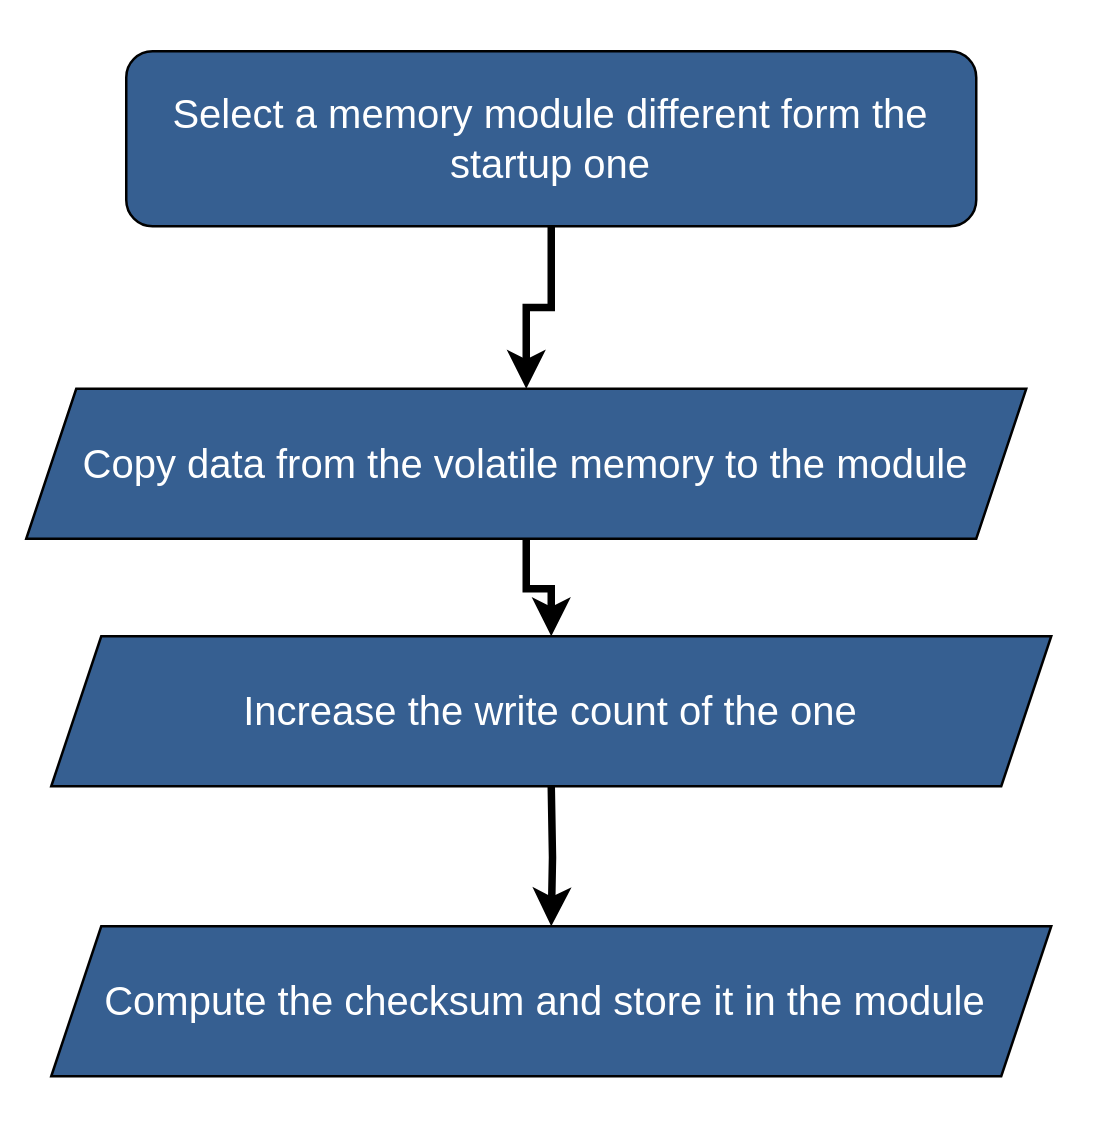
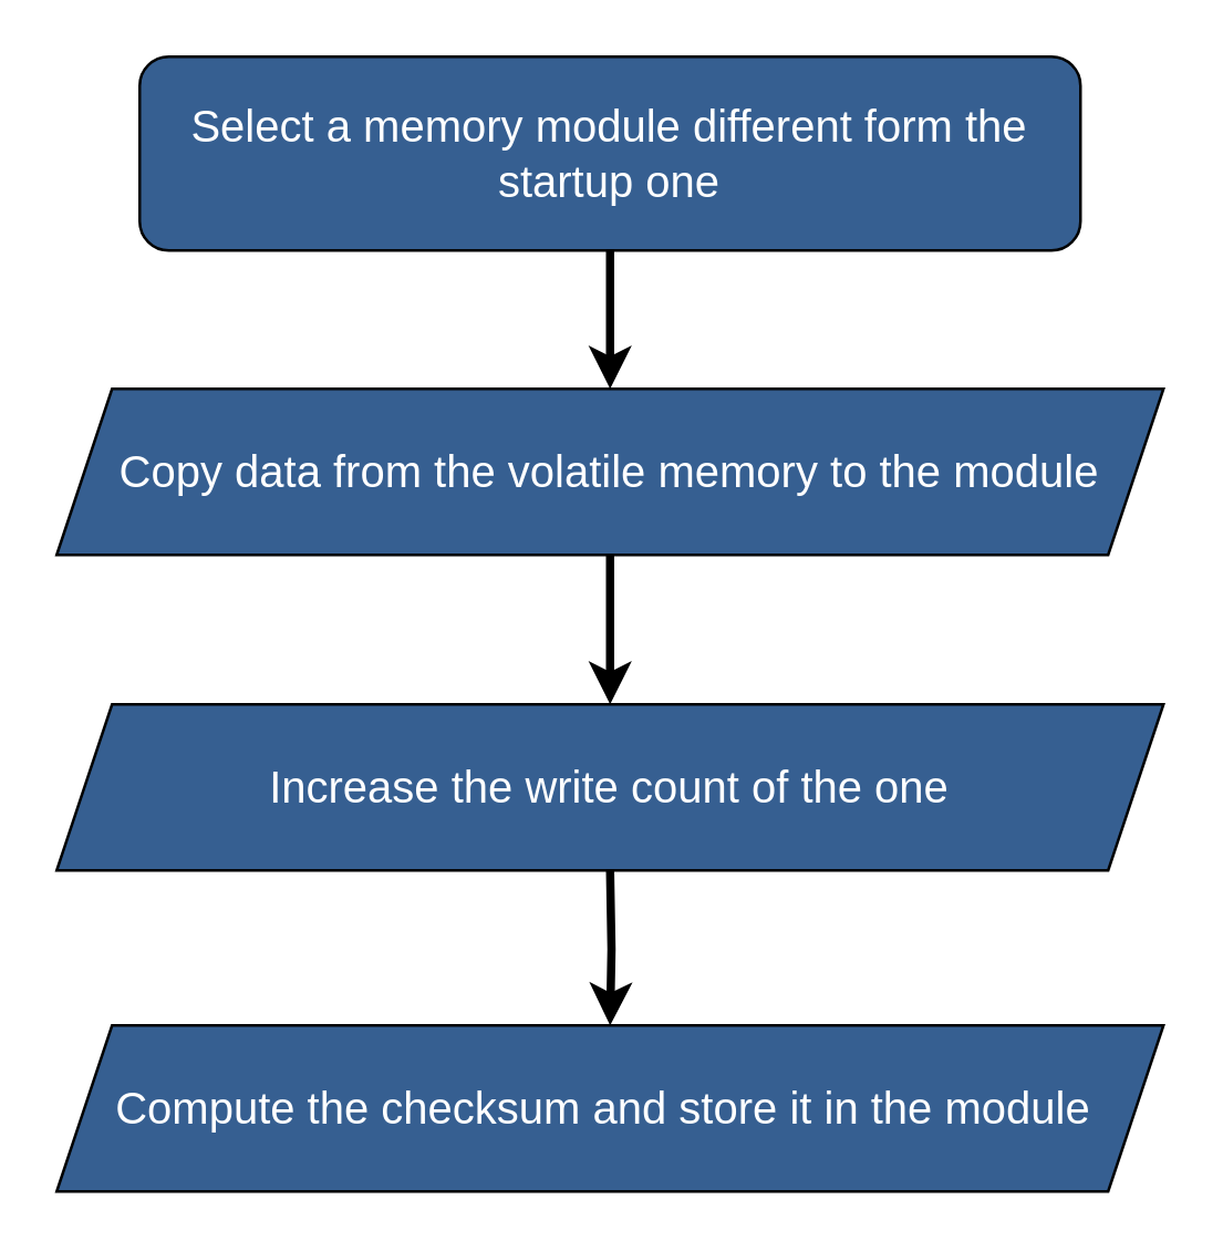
  <mxCell id="0" />
  <mxCell id="1" parent="0" />
  <mxCell id="2" style="edgeStyle=orthogonalEdgeStyle;rounded=0;orthogonalLoop=1;jettySize=auto;html=1;exitX=0.5;exitY=1;exitDx=0;exitDy=0;entryX=0.5;entryY=0;entryDx=0;entryDy=0;strokeWidth=3;" edge="1" parent="1" target="4"><mxGeometry relative="1" as="geometry"><mxPoint x="220" y="314" as="sourcePoint" /><mxPoint x="220" y="345" as="targetPoint" /></mxGeometry></mxCell>
  <mxCell id="3" value="&lt;font color=&quot;#ffffff&quot; style=&quot;font-size: 16px;&quot;&gt;Increase the write count of the one&lt;/font&gt;" style="shape=parallelogram;perimeter=parallelogramPerimeter;whiteSpace=wrap;html=1;fixedSize=1;fillColor=#365f91;" vertex="1" parent="1"><mxGeometry x="20" y="254" width="400" height="60" as="geometry" /></mxCell>
  <mxCell id="4" value="&lt;font color=&quot;#ffffff&quot; style=&quot;font-size: 16px;&quot;&gt;Compute the checksum and store it in the module&amp;nbsp;&lt;/font&gt;" style="shape=parallelogram;perimeter=parallelogramPerimeter;whiteSpace=wrap;html=1;fixedSize=1;fillColor=#365F91;" vertex="1" parent="1"><mxGeometry x="20" y="370" width="400" height="60" as="geometry" /></mxCell>
  <mxCell id="5" style="edgeStyle=orthogonalEdgeStyle;rounded=0;orthogonalLoop=1;jettySize=auto;html=1;exitX=0.5;exitY=1;exitDx=0;exitDy=0;entryX=0.5;entryY=0;entryDx=0;entryDy=0;strokeWidth=3;" edge="1" parent="1" source="6" target="3"><mxGeometry relative="1" as="geometry" /></mxCell>
- <mxCell id="6" value="&lt;div style=&quot;&quot;&gt;&lt;span style=&quot;background-color: initial;&quot;&gt;&lt;font color=&quot;#ffffff&quot; style=&quot;font-size: 16px;&quot;&gt;Copy data from the volatile memory to the module&lt;/font&gt;&lt;/span&gt;&lt;/div&gt;" style="shape=parallelogram;perimeter=parallelogramPerimeter;whiteSpace=wrap;html=1;fixedSize=1;align=center;fillColor=#365F91;" vertex="1" parent="1"><mxGeometry x="10" y="155" width="400" height="60" as="geometry" /></mxCell>
+ <mxCell id="6" value="&lt;div style=&quot;&quot;&gt;&lt;span style=&quot;background-color: initial;&quot;&gt;&lt;font color=&quot;#ffffff&quot; style=&quot;font-size: 16px;&quot;&gt;Copy data from the volatile memory to the module&lt;/font&gt;&lt;/span&gt;&lt;/div&gt;" style="shape=parallelogram;perimeter=parallelogramPerimeter;whiteSpace=wrap;html=1;fixedSize=1;align=center;fillColor=#365F91;" vertex="1" parent="1"><mxGeometry x="20" y="140" width="400" height="60" as="geometry" /></mxCell>
  <mxCell id="7" style="edgeStyle=orthogonalEdgeStyle;rounded=0;orthogonalLoop=1;jettySize=auto;html=1;exitX=0.5;exitY=1;exitDx=0;exitDy=0;entryX=0.5;entryY=0;entryDx=0;entryDy=0;strokeWidth=3;" edge="1" parent="1" source="8" target="6"><mxGeometry relative="1" as="geometry" /></mxCell>
  <mxCell id="8" value="&lt;font color=&quot;#ffffff&quot; style=&quot;font-size: 16px;&quot;&gt;Select a memory module different form the startup one&lt;/font&gt;" style="rounded=1;whiteSpace=wrap;html=1;fillColor=#365F91;" vertex="1" parent="1"><mxGeometry x="50" y="20" width="340" height="70" as="geometry" /></mxCell>
